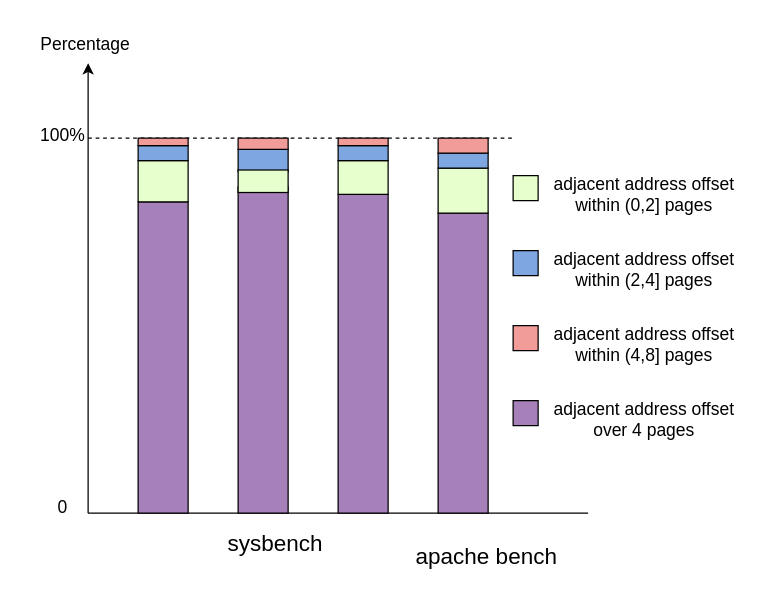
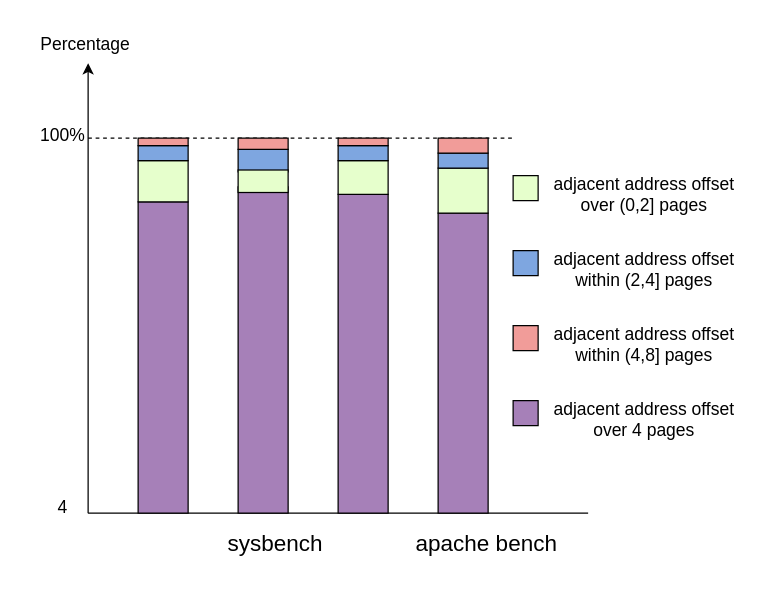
  <mxCell id="0" />
  <mxCell id="1" parent="0" />
  <mxCell id="2" value="" style="endArrow=classic;html=1;rounded=0;" edge="1" parent="1"><mxGeometry width="50" height="50" relative="1" as="geometry"><mxPoint x="70" y="410" as="sourcePoint" /><mxPoint x="70" y="50" as="targetPoint" /></mxGeometry></mxCell>
  <mxCell id="3" value="" style="endArrow=none;html=1;rounded=0;" edge="1" parent="1"><mxGeometry width="50" height="50" relative="1" as="geometry"><mxPoint x="70" y="410" as="sourcePoint" /><mxPoint x="470" y="410" as="targetPoint" /></mxGeometry></mxCell>
  <mxCell id="4" value="" style="endArrow=none;dashed=1;html=1;rounded=0;" edge="1" parent="1"><mxGeometry width="50" height="50" relative="1" as="geometry"><mxPoint x="70" y="110" as="sourcePoint" /><mxPoint x="410" y="110" as="targetPoint" /></mxGeometry></mxCell>
  <mxCell id="5" value="" style="rounded=0;whiteSpace=wrap;html=1;fillColor=#A680B8;" vertex="1" parent="1"><mxGeometry x="110" y="161" width="40" height="249" as="geometry" /></mxCell>
  <mxCell id="6" value="" style="rounded=0;whiteSpace=wrap;html=1;fillColor=#A680B8;" vertex="1" parent="1"><mxGeometry x="190" y="149" width="40" height="261" as="geometry" /></mxCell>
  <mxCell id="7" value="" style="rounded=0;whiteSpace=wrap;html=1;fontSize=18;fillColor=#E6FFCC;" vertex="1" parent="1"><mxGeometry x="110" y="128" width="40" height="33" as="geometry" /></mxCell>
  <mxCell id="8" value="" style="rounded=0;whiteSpace=wrap;html=1;fontSize=18;fillColor=#7EA6E0;" vertex="1" parent="1"><mxGeometry x="110" y="116" width="40" height="12" as="geometry" /></mxCell>
  <mxCell id="9" value="" style="rounded=0;whiteSpace=wrap;html=1;fontSize=18;fillColor=#F19C99;" vertex="1" parent="1"><mxGeometry x="110" y="110" width="40" height="6" as="geometry" /></mxCell>
  <mxCell id="10" value="sysbench" style="text;html=1;strokeColor=none;fillColor=none;align=center;verticalAlign=middle;whiteSpace=wrap;rounded=0;fontSize=18;" vertex="1" parent="1"><mxGeometry x="190" y="420" width="60" height="30" as="geometry" /></mxCell>
  <mxCell id="11" value="" style="rounded=0;whiteSpace=wrap;html=1;fontSize=18;fillColor=#7EA6E0;" vertex="1" parent="1"><mxGeometry x="190" y="119" width="40" height="18" as="geometry" /></mxCell>
  <mxCell id="12" value="" style="rounded=0;whiteSpace=wrap;html=1;fontSize=18;fillColor=#E6FFCC;" vertex="1" parent="1"><mxGeometry x="190" y="135.5" width="40" height="18" as="geometry" /></mxCell>
  <mxCell id="13" value="" style="rounded=0;whiteSpace=wrap;html=1;fontSize=18;fillColor=#F19C99;" vertex="1" parent="1"><mxGeometry x="190" y="110" width="40" height="9" as="geometry" /></mxCell>
  <mxCell id="14" value="" style="rounded=0;whiteSpace=wrap;html=1;fontSize=18;fillColor=#A680B8;" vertex="1" parent="1"><mxGeometry x="270" y="155" width="40" height="255" as="geometry" /></mxCell>
  <mxCell id="15" value="" style="rounded=0;whiteSpace=wrap;html=1;fontSize=18;fillColor=#E6FFCC;" vertex="1" parent="1"><mxGeometry x="270" y="128" width="40" height="27" as="geometry" /></mxCell>
  <mxCell id="16" value="" style="rounded=0;whiteSpace=wrap;html=1;fontSize=18;fillColor=#7EA6E0;" vertex="1" parent="1"><mxGeometry x="270" y="116" width="40" height="12" as="geometry" /></mxCell>
  <mxCell id="17" value="" style="rounded=0;whiteSpace=wrap;html=1;fontSize=18;fillColor=#F19C99;" vertex="1" parent="1"><mxGeometry x="270" y="110" width="40" height="6" as="geometry" /></mxCell>
  <mxCell id="18" value="" style="rounded=0;whiteSpace=wrap;html=1;fontSize=18;fillColor=#A680B8;" vertex="1" parent="1"><mxGeometry x="350" y="170" width="40" height="240" as="geometry" /></mxCell>
  <mxCell id="19" value="" style="rounded=0;whiteSpace=wrap;html=1;fontSize=18;fillColor=#E6FFCC;" vertex="1" parent="1"><mxGeometry x="350" y="134" width="40" height="36" as="geometry" /></mxCell>
  <mxCell id="20" value="" style="rounded=0;whiteSpace=wrap;html=1;fontSize=18;fillColor=#7EA6E0;" vertex="1" parent="1"><mxGeometry x="350" y="122" width="40" height="12" as="geometry" /></mxCell>
  <mxCell id="21" value="" style="rounded=0;whiteSpace=wrap;html=1;fontSize=18;fillColor=#F19C99;" vertex="1" parent="1"><mxGeometry x="350" y="110" width="40" height="12" as="geometry" /></mxCell>
- <mxCell id="22" value="apache bench" style="text;html=1;strokeColor=none;fillColor=none;align=center;verticalAlign=middle;whiteSpace=wrap;rounded=0;fontSize=18;" vertex="1" parent="1"><mxGeometry x="324" y="430" width="130" height="30" as="geometry" /></mxCell>
+ <mxCell id="22" value="apache bench" style="text;html=1;strokeColor=none;fillColor=none;align=center;verticalAlign=middle;whiteSpace=wrap;rounded=0;fontSize=18;" vertex="1" parent="1"><mxGeometry x="324" y="420" width="130" height="30" as="geometry" /></mxCell>
  <mxCell id="23" value="&lt;font style=&quot;font-size: 14px;&quot;&gt;100%&lt;/font&gt;" style="text;html=1;strokeColor=none;fillColor=none;align=center;verticalAlign=middle;whiteSpace=wrap;rounded=0;fontSize=18;" vertex="1" parent="1"><mxGeometry x="20" y="92" width="60" height="30" as="geometry" /></mxCell>
- <mxCell id="24" value="0" style="text;html=1;strokeColor=none;fillColor=none;align=center;verticalAlign=middle;whiteSpace=wrap;rounded=0;fontSize=14;" vertex="1" parent="1"><mxGeometry x="20" y="390" width="60" height="30" as="geometry" /></mxCell>
+ <mxCell id="24" value="4" style="text;html=1;strokeColor=none;fillColor=none;align=center;verticalAlign=middle;whiteSpace=wrap;rounded=0;fontSize=14;" vertex="1" parent="1"><mxGeometry x="20" y="390" width="60" height="30" as="geometry" /></mxCell>
  <mxCell id="25" value="" style="rounded=0;whiteSpace=wrap;html=1;fontSize=14;fillColor=#E6FFCC;" vertex="1" parent="1"><mxGeometry x="410" y="140" width="20" height="20" as="geometry" /></mxCell>
- <mxCell id="26" value="adjacent address offset within (0,2] pages" style="text;html=1;strokeColor=none;fillColor=none;align=center;verticalAlign=middle;whiteSpace=wrap;rounded=0;fontSize=14;" vertex="1" parent="1"><mxGeometry x="440" y="140" width="150" height="30" as="geometry" /></mxCell>
+ <mxCell id="26" value="adjacent address offset over (0,2] pages" style="text;html=1;strokeColor=none;fillColor=none;align=center;verticalAlign=middle;whiteSpace=wrap;rounded=0;fontSize=14;" vertex="1" parent="1"><mxGeometry x="440" y="140" width="150" height="30" as="geometry" /></mxCell>
  <mxCell id="27" value="" style="rounded=0;whiteSpace=wrap;html=1;fontSize=14;fillColor=#7EA6E0;" vertex="1" parent="1"><mxGeometry x="410" y="200" width="20" height="20" as="geometry" /></mxCell>
  <mxCell id="28" value="adjacent address offset within (2,4] pages" style="text;html=1;strokeColor=none;fillColor=none;align=center;verticalAlign=middle;whiteSpace=wrap;rounded=0;fontSize=14;" vertex="1" parent="1"><mxGeometry x="440" y="200" width="150" height="30" as="geometry" /></mxCell>
  <mxCell id="29" value="" style="rounded=0;whiteSpace=wrap;html=1;fontSize=14;fillColor=#F19C99;" vertex="1" parent="1"><mxGeometry x="410" y="260" width="20" height="20" as="geometry" /></mxCell>
  <mxCell id="30" value="adjacent address offset within (4,8] pages" style="text;html=1;strokeColor=none;fillColor=none;align=center;verticalAlign=middle;whiteSpace=wrap;rounded=0;fontSize=14;" vertex="1" parent="1"><mxGeometry x="440" y="260" width="150" height="30" as="geometry" /></mxCell>
  <mxCell id="31" value="" style="rounded=0;whiteSpace=wrap;html=1;fontSize=14;fillColor=#A680B8;" vertex="1" parent="1"><mxGeometry x="410" y="320" width="20" height="20" as="geometry" /></mxCell>
  <mxCell id="32" value="adjacent address offset over 4 pages" style="text;html=1;strokeColor=none;fillColor=none;align=center;verticalAlign=middle;whiteSpace=wrap;rounded=0;fontSize=14;" vertex="1" parent="1"><mxGeometry x="440" y="320" width="150" height="30" as="geometry" /></mxCell>
  <mxCell id="33" value="Percentage&amp;nbsp;" style="text;html=1;strokeColor=none;fillColor=none;align=center;verticalAlign=middle;whiteSpace=wrap;rounded=0;fontSize=14;" vertex="1" parent="1"><mxGeometry x="40" y="20" width="60" height="30" as="geometry" /></mxCell>
